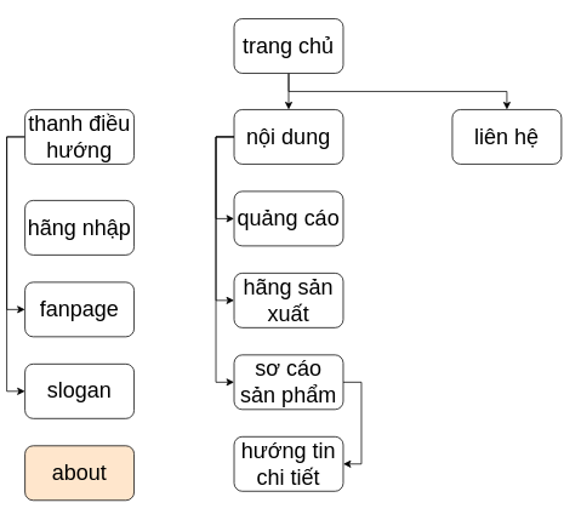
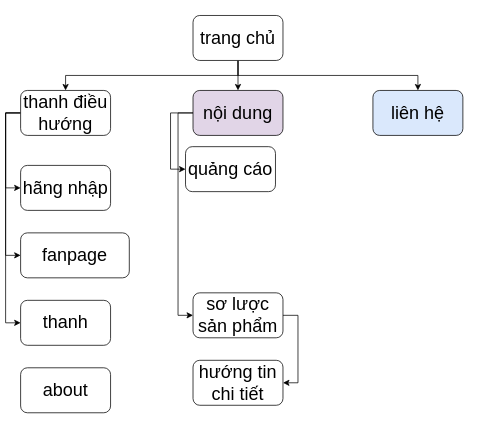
  <mxCell id="0" />
  <mxCell id="1" parent="0" />
+ <mxCell id="2" style="edgeStyle=orthogonalEdgeStyle;rounded=0;orthogonalLoop=1;jettySize=auto;html=1;entryX=0.5;entryY=0;entryDx=0;entryDy=0;fontSize=24;exitX=0.5;exitY=1;exitDx=0;exitDy=0;" edge="1" parent="1" source="5" target="9"><mxGeometry relative="1" as="geometry" /></mxCell>
  <mxCell id="3" style="edgeStyle=orthogonalEdgeStyle;rounded=0;orthogonalLoop=1;jettySize=auto;html=1;entryX=0.5;entryY=0;entryDx=0;entryDy=0;fontSize=24;" edge="1" parent="1" source="5" target="16"><mxGeometry relative="1" as="geometry" /></mxCell>
  <mxCell id="4" value="" style="edgeStyle=orthogonalEdgeStyle;rounded=0;orthogonalLoop=1;jettySize=auto;html=1;fontSize=24;exitX=0.5;exitY=1;exitDx=0;exitDy=0;" edge="1" parent="1" source="5" target="21"><mxGeometry relative="1" as="geometry" /></mxCell>
  <mxCell id="5" value="&lt;span style=&quot;font-size: 24px&quot;&gt;trang chủ&lt;/span&gt;" style="rounded=1;whiteSpace=wrap;html=1;" vertex="1" parent="1"><mxGeometry x="250" y="20" width="120" height="60" as="geometry" /></mxCell>
+ <mxCell id="6" style="edgeStyle=orthogonalEdgeStyle;rounded=0;orthogonalLoop=1;jettySize=auto;html=1;entryX=0;entryY=0.5;entryDx=0;entryDy=0;fontSize=24;exitX=0;exitY=0.5;exitDx=0;exitDy=0;" edge="1" parent="1" source="9" target="10"><mxGeometry relative="1" as="geometry" /></mxCell>
  <mxCell id="7" style="edgeStyle=orthogonalEdgeStyle;rounded=0;orthogonalLoop=1;jettySize=auto;html=1;entryX=0;entryY=0.5;entryDx=0;entryDy=0;fontSize=24;exitX=0;exitY=0.5;exitDx=0;exitDy=0;" edge="1" parent="1" source="9" target="11"><mxGeometry relative="1" as="geometry" /></mxCell>
  <mxCell id="8" style="edgeStyle=orthogonalEdgeStyle;rounded=0;orthogonalLoop=1;jettySize=auto;html=1;fontSize=24;entryX=0;entryY=0.5;entryDx=0;entryDy=0;exitX=0;exitY=0.5;exitDx=0;exitDy=0;" edge="1" parent="1" source="9" target="12"><mxGeometry relative="1" as="geometry"><mxPoint x="0" y="410" as="targetPoint" /></mxGeometry></mxCell>
  <mxCell id="9" value="&lt;span style=&quot;font-size: 24px&quot;&gt;thanh điều hướng&lt;/span&gt;" style="rounded=1;whiteSpace=wrap;html=1;" vertex="1" parent="1"><mxGeometry x="20" y="120" width="120" height="60" as="geometry" /></mxCell>
  <mxCell id="10" value="hãng nhập" style="rounded=1;whiteSpace=wrap;html=1;fontSize=24;" vertex="1" parent="1"><mxGeometry x="20" y="220" width="120" height="60" as="geometry" /></mxCell>
- <mxCell id="11" value="fanpage" style="rounded=1;whiteSpace=wrap;html=1;fontSize=24;" vertex="1" parent="1"><mxGeometry x="20" y="310" width="120" height="60" as="geometry" /></mxCell>
- <mxCell id="12" value="slogan" style="rounded=1;whiteSpace=wrap;html=1;fontSize=24;" vertex="1" parent="1"><mxGeometry x="20" y="400" width="120" height="60" as="geometry" /></mxCell>
+ <mxCell id="11" value="fanpage" style="rounded=1;whiteSpace=wrap;html=1;fontSize=24;" vertex="1" parent="1"><mxGeometry x="20" y="310" width="145" height="60" as="geometry" /></mxCell>
+ <mxCell id="12" value="thanh" style="rounded=1;whiteSpace=wrap;html=1;fontSize=24;" vertex="1" parent="1"><mxGeometry x="20" y="400" width="120" height="60" as="geometry" /></mxCell>
  <mxCell id="13" style="edgeStyle=orthogonalEdgeStyle;rounded=0;orthogonalLoop=1;jettySize=auto;html=1;entryX=0;entryY=0.5;entryDx=0;entryDy=0;fontSize=24;exitX=0;exitY=0.5;exitDx=0;exitDy=0;" edge="1" parent="1" source="16" target="17"><mxGeometry relative="1" as="geometry" /></mxCell>
- <mxCell id="14" style="edgeStyle=orthogonalEdgeStyle;rounded=0;orthogonalLoop=1;jettySize=auto;html=1;entryX=0;entryY=0.5;entryDx=0;entryDy=0;fontSize=24;exitX=0;exitY=0.5;exitDx=0;exitDy=0;" edge="1" parent="1" source="16" target="18"><mxGeometry relative="1" as="geometry" /></mxCell>
  <mxCell id="15" style="edgeStyle=orthogonalEdgeStyle;rounded=0;orthogonalLoop=1;jettySize=auto;html=1;entryX=0;entryY=0.5;entryDx=0;entryDy=0;fontSize=24;exitX=0;exitY=0.5;exitDx=0;exitDy=0;" edge="1" parent="1" source="16" target="20"><mxGeometry relative="1" as="geometry" /></mxCell>
- <mxCell id="16" value="&lt;span style=&quot;font-size: 24px&quot;&gt;nội dung&lt;/span&gt;" style="rounded=1;whiteSpace=wrap;html=1;" vertex="1" parent="1"><mxGeometry x="250" y="120" width="120" height="60" as="geometry" /></mxCell>
- <mxCell id="17" value="&lt;span style=&quot;font-size: 24px&quot;&gt;quảng cáo&lt;/span&gt;" style="rounded=1;whiteSpace=wrap;html=1;" vertex="1" parent="1"><mxGeometry x="250" y="210" width="120" height="60" as="geometry" /></mxCell>
- <mxCell id="18" value="&lt;span style=&quot;font-size: 24px&quot;&gt;hãng sản xuất&lt;/span&gt;" style="rounded=1;whiteSpace=wrap;html=1;" vertex="1" parent="1"><mxGeometry x="250" y="300" width="120" height="60" as="geometry" /></mxCell>
+ <mxCell id="16" value="&lt;span style=&quot;font-size: 24px&quot;&gt;nội dung&lt;/span&gt;" style="rounded=1;whiteSpace=wrap;html=1;fillColor=#e1d5e7;" vertex="1" parent="1"><mxGeometry x="250" y="120" width="120" height="60" as="geometry" /></mxCell>
+ <mxCell id="17" value="&lt;span style=&quot;font-size: 24px&quot;&gt;quảng cáo&lt;/span&gt;" style="rounded=1;whiteSpace=wrap;html=1;" vertex="1" parent="1"><mxGeometry x="240" y="195" width="120" height="60" as="geometry" /></mxCell>
  <mxCell id="19" value="" style="edgeStyle=orthogonalEdgeStyle;rounded=0;orthogonalLoop=1;jettySize=auto;html=1;fontSize=24;exitX=1;exitY=0.5;exitDx=0;exitDy=0;entryX=1;entryY=0.5;entryDx=0;entryDy=0;" edge="1" parent="1" source="20" target="23"><mxGeometry relative="1" as="geometry" /></mxCell>
- <mxCell id="20" value="&lt;span style=&quot;font-size: 24px&quot;&gt;sơ cáo sản phẩm&lt;/span&gt;" style="rounded=1;whiteSpace=wrap;html=1;" vertex="1" parent="1"><mxGeometry x="250" y="390" width="120" height="60" as="geometry" /></mxCell>
- <mxCell id="21" value="&lt;span style=&quot;font-size: 24px&quot;&gt;liên hệ&lt;/span&gt;" style="whiteSpace=wrap;html=1;rounded=1;" vertex="1" parent="1"><mxGeometry x="490" y="120" width="120" height="60" as="geometry" /></mxCell>
- <mxCell id="22" value="about" style="rounded=1;whiteSpace=wrap;html=1;fontSize=24;fillColor=#ffe6cc;" vertex="1" parent="1"><mxGeometry x="20" y="490" width="120" height="60" as="geometry" /></mxCell>
+ <mxCell id="20" value="&lt;span style=&quot;font-size: 24px&quot;&gt;sơ lược sản phẩm&lt;/span&gt;" style="rounded=1;whiteSpace=wrap;html=1;" vertex="1" parent="1"><mxGeometry x="250" y="390" width="120" height="60" as="geometry" /></mxCell>
+ <mxCell id="21" value="&lt;span style=&quot;font-size: 24px&quot;&gt;liên hệ&lt;/span&gt;" style="whiteSpace=wrap;html=1;rounded=1;fillColor=#dae8fc;" vertex="1" parent="1"><mxGeometry x="490" y="120" width="120" height="60" as="geometry" /></mxCell>
+ <mxCell id="22" value="about" style="rounded=1;whiteSpace=wrap;html=1;fontSize=24;" vertex="1" parent="1"><mxGeometry x="20" y="490" width="120" height="60" as="geometry" /></mxCell>
  <mxCell id="23" value="&lt;span style=&quot;font-size: 24px&quot;&gt;hướng tin chi tiết&lt;/span&gt;" style="whiteSpace=wrap;html=1;rounded=1;" vertex="1" parent="1"><mxGeometry x="250" y="480" width="120" height="60" as="geometry" /></mxCell>
